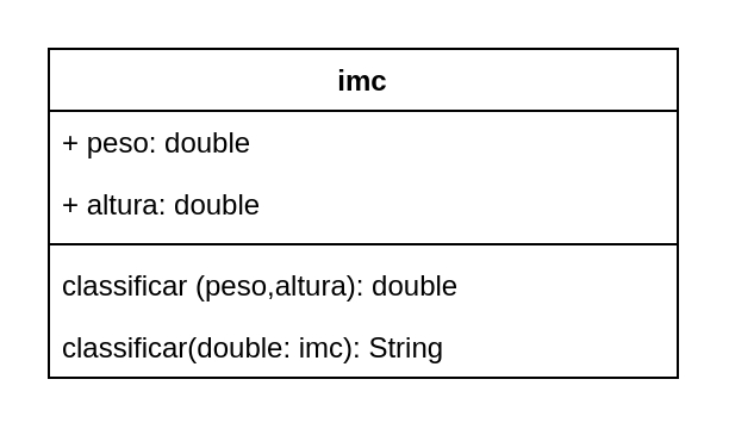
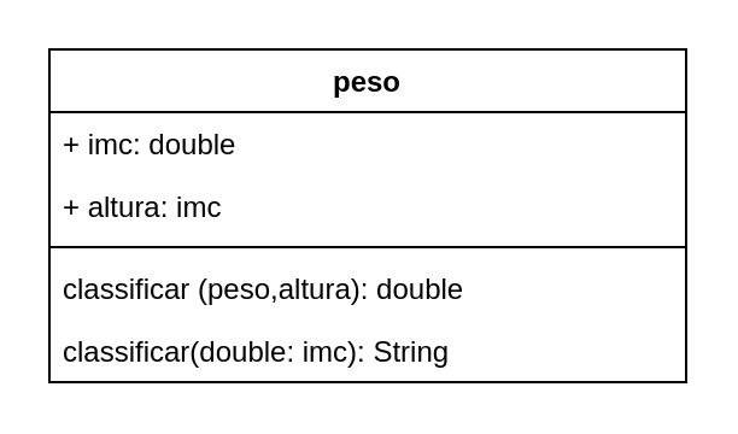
  <mxCell id="0" />
  <mxCell id="1" parent="0" />
- <mxCell id="2" value="imc" style="swimlane;fontStyle=1;align=center;verticalAlign=top;childLayout=stackLayout;horizontal=1;startSize=26;horizontalStack=0;resizeParent=1;resizeParentMax=0;resizeLast=0;collapsible=1;marginBottom=0;whiteSpace=wrap;html=1;" vertex="1" parent="1"><mxGeometry x="20" y="20" width="264" height="138" as="geometry" /></mxCell>
- <mxCell id="3" value="+ peso: double&amp;nbsp;" style="text;strokeColor=none;fillColor=none;align=left;verticalAlign=top;spacingLeft=4;spacingRight=4;overflow=hidden;rotatable=0;points=[[0,0.5],[1,0.5]];portConstraint=eastwest;whiteSpace=wrap;html=1;" vertex="1" parent="2"><mxGeometry y="26" width="264" height="26" as="geometry" /></mxCell>
- <mxCell id="4" value="+ altura: double&amp;nbsp;" style="text;strokeColor=none;fillColor=none;align=left;verticalAlign=top;spacingLeft=4;spacingRight=4;overflow=hidden;rotatable=0;points=[[0,0.5],[1,0.5]];portConstraint=eastwest;whiteSpace=wrap;html=1;" vertex="1" parent="2"><mxGeometry y="52" width="264" height="26" as="geometry" /></mxCell>
+ <mxCell id="2" value="peso" style="swimlane;fontStyle=1;align=center;verticalAlign=top;childLayout=stackLayout;horizontal=1;startSize=26;horizontalStack=0;resizeParent=1;resizeParentMax=0;resizeLast=0;collapsible=1;marginBottom=0;whiteSpace=wrap;html=1;" vertex="1" parent="1"><mxGeometry x="20" y="20" width="264" height="138" as="geometry" /></mxCell>
+ <mxCell id="3" value="+ imc: double&amp;nbsp;" style="text;strokeColor=none;fillColor=none;align=left;verticalAlign=top;spacingLeft=4;spacingRight=4;overflow=hidden;rotatable=0;points=[[0,0.5],[1,0.5]];portConstraint=eastwest;whiteSpace=wrap;html=1;" vertex="1" parent="2"><mxGeometry y="26" width="264" height="26" as="geometry" /></mxCell>
+ <mxCell id="4" value="+ altura: imc&amp;nbsp;" style="text;strokeColor=none;fillColor=none;align=left;verticalAlign=top;spacingLeft=4;spacingRight=4;overflow=hidden;rotatable=0;points=[[0,0.5],[1,0.5]];portConstraint=eastwest;whiteSpace=wrap;html=1;" vertex="1" parent="2"><mxGeometry y="52" width="264" height="26" as="geometry" /></mxCell>
  <mxCell id="5" value="" style="line;strokeWidth=1;fillColor=none;align=left;verticalAlign=middle;spacingTop=-1;spacingLeft=3;spacingRight=3;rotatable=0;labelPosition=right;points=[];portConstraint=eastwest;strokeColor=inherit;" vertex="1" parent="2"><mxGeometry y="78" width="264" height="8" as="geometry" /></mxCell>
  <mxCell id="6" value="classificar (peso,altura): double" style="text;strokeColor=none;fillColor=none;align=left;verticalAlign=top;spacingLeft=4;spacingRight=4;overflow=hidden;rotatable=0;points=[[0,0.5],[1,0.5]];portConstraint=eastwest;whiteSpace=wrap;html=1;" vertex="1" parent="2"><mxGeometry y="86" width="264" height="26" as="geometry" /></mxCell>
  <mxCell id="7" value="classificar(double: imc): String" style="text;strokeColor=none;fillColor=none;align=left;verticalAlign=top;spacingLeft=4;spacingRight=4;overflow=hidden;rotatable=0;points=[[0,0.5],[1,0.5]];portConstraint=eastwest;whiteSpace=wrap;html=1;" vertex="1" parent="2"><mxGeometry y="112" width="264" height="26" as="geometry" /></mxCell>
